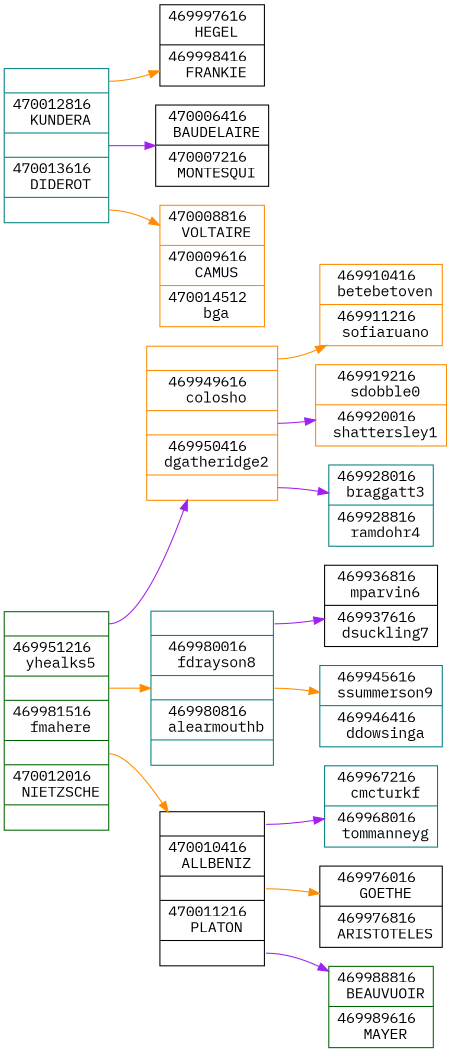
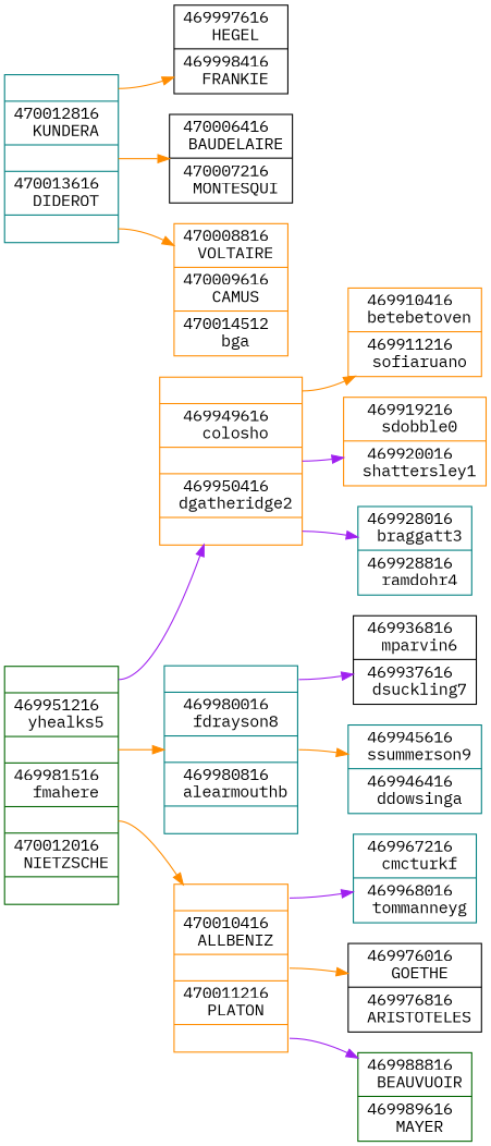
  digraph {
    fontname="IBM Plex Mono"
    rankdir=LR
    node [color=darkorange fontname="IBM Plex Mono" shape=record]
    edge [color=purple fontname="IBM Plex Mono" tailport=C1]
    n1 [color=darkgreen label="<C1>|469951216 \n yhealks5|<C2>|469981516 \n fmahere|<C3>|470012016 \n NIETZSCHE|<C4>"]
    n2 [label="<C1>|469949616 \n colosho|<C2>|469950416 \n dgatheridge2|<C3>"]
    n3 [color=teal label="<C1>|469980016 \n fdrayson8|<C2>|469980816 \n alearmouthb|<C3>"]
-   n4 [color=black label="<C1>|470010416 \n ALLBENIZ|<C2>|470011216 \n PLATON|<C3>"]
+   n4 [label="<C1>|470010416 \n ALLBENIZ|<C2>|470011216 \n PLATON|<C3>"]
    n5 [label="469910416 \n betebetoven|469911216 \n sofiaruano"]
    n6 [label="469919216 \n sdobble0|469920016 \n shattersley1"]
    n7 [color=teal label="469928016 \n braggatt3|469928816 \n ramdohr4"]
    n8 [color=black label="469936816 \n mparvin6|469937616 \n dsuckling7"]
    n9 [color=teal label="469945616 \n ssummerson9|469946416 \n ddowsinga"]
    n10 [color=teal label="469967216 \n cmcturkf|469968016 \n tommanneyg"]
    n11 [color=black label="469976016 \n GOETHE|469976816 \n ARISTOTELES"]
    n12 [color=darkgreen label="469988816 \n BEAUVUOIR|469989616 \n MAYER"]
    n13 [color=teal label="<C1>|470012816 \n KUNDERA|<C2>|470013616 \n DIDEROT|<C3>"]
    n14 [color=black label="469997616 \n HEGEL|469998416 \n FRANKIE"]
    n15 [color=black label="470006416 \n BAUDELAIRE|470007216 \n MONTESQUI"]
    n16 [label="470008816 \n VOLTAIRE|470009616 \n CAMUS|470014512 \n bga"]
    n1 -> n2
    n1 -> n3 [color=darkorange tailport=C2]
    n1 -> n4 [color=darkorange tailport=C3]
    n2 -> n5 [color=darkorange]
    n2 -> n6 [tailport=C2]
    n2 -> n7 [tailport=C3]
    n3 -> n8
    n3 -> n9 [color=darkorange tailport=C2]
    n4 -> n10
    n4 -> n11 [color=darkorange tailport=C2]
    n4 -> n12 [tailport=C3]
    n13 -> n14 [color=darkorange]
-   n13 -> n15 [tailport=C2]
+   n13 -> n15 [color=darkorange tailport=C2]
    n13 -> n16 [color=darkorange tailport=C3]
  }
